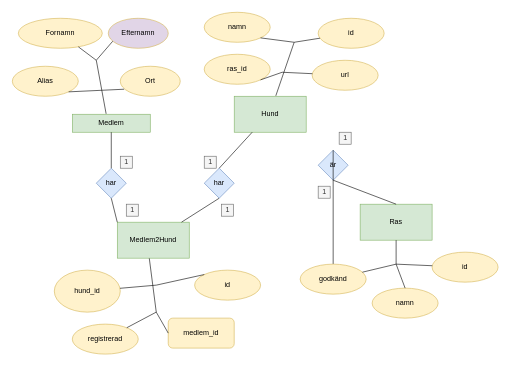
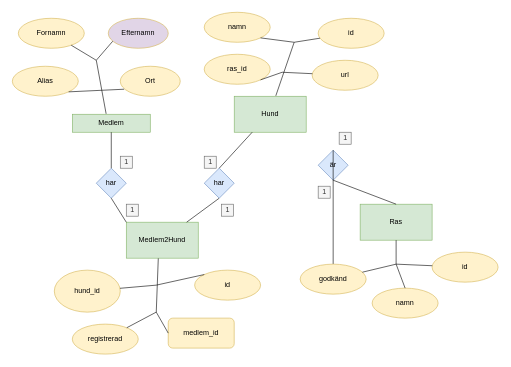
  <mxCell id="0" />
  <mxCell id="1" parent="0" />
- <mxCell id="2" value="Medlem2Hund" style="rounded=0;whiteSpace=wrap;html=1;fillColor=#d5e8d4;strokeColor=#82b366;" vertex="1" parent="1"><mxGeometry x="195" y="370" width="120" height="60" as="geometry" /></mxCell>
+ <mxCell id="2" value="Medlem2Hund" style="rounded=0;whiteSpace=wrap;html=1;fillColor=#d5e8d4;strokeColor=#82b366;" vertex="1" parent="1"><mxGeometry x="210" y="370" width="120" height="60" as="geometry" /></mxCell>
  <mxCell id="3" value="Ras" style="rounded=0;whiteSpace=wrap;html=1;fillColor=#d5e8d4;strokeColor=#82b366;" vertex="1" parent="1"><mxGeometry x="600" y="340" width="120" height="60" as="geometry" /></mxCell>
  <mxCell id="4" value="Hund" style="rounded=0;whiteSpace=wrap;html=1;fillColor=#d5e8d4;strokeColor=#82b366;" vertex="1" parent="1"><mxGeometry x="390" y="160" width="120" height="60" as="geometry" /></mxCell>
  <mxCell id="5" value="Medlem" style="rounded=0;whiteSpace=wrap;html=1;fillColor=#d5e8d4;strokeColor=#82b366;" vertex="1" parent="1"><mxGeometry x="120" y="190" width="130" height="30" as="geometry" /></mxCell>
  <mxCell id="6" value="Alias" style="ellipse;whiteSpace=wrap;html=1;fillColor=#fff2cc;strokeColor=#d6b656;" vertex="1" parent="1"><mxGeometry y="110" width="110" height="50" as="geometry" x="20" /></mxCell>
  <mxCell id="7" value="Efternamn" style="ellipse;whiteSpace=wrap;html=1;fillColor=#e1d5e7;strokeColor=#d6b656;" vertex="1" parent="1"><mxGeometry x="180" y="30" width="100" height="50" as="geometry" /></mxCell>
- <mxCell id="8" value="Fornamn" style="ellipse;whiteSpace=wrap;html=1;fillColor=#fff2cc;strokeColor=#d6b656;" vertex="1" parent="1"><mxGeometry x="30" y="30" width="140" height="50" as="geometry" /></mxCell>
+ <mxCell id="8" value="Fornamn" style="ellipse;whiteSpace=wrap;html=1;fillColor=#fff2cc;strokeColor=#d6b656;" vertex="1" parent="1"><mxGeometry x="30" y="30" width="110" height="50" as="geometry" /></mxCell>
  <mxCell id="9" value="Ort" style="ellipse;whiteSpace=wrap;html=1;fillColor=#fff2cc;strokeColor=#d6b656;" vertex="1" parent="1"><mxGeometry x="200" y="110" width="100" height="50" as="geometry" /></mxCell>
  <mxCell id="10" value="" style="endArrow=none;html=1;rounded=0;entryX=0.434;entryY=-0.024;entryDx=0;entryDy=0;entryPerimeter=0;" edge="1" parent="1" target="5"><mxGeometry width="50" height="50" relative="1" as="geometry"><mxPoint x="160" y="100" as="sourcePoint" /><mxPoint x="460" y="270" as="targetPoint" /></mxGeometry></mxCell>
  <mxCell id="11" value="" style="endArrow=none;html=1;rounded=0;exitX=0.074;exitY=0.766;exitDx=0;exitDy=0;exitPerimeter=0;" edge="1" parent="1" source="7"><mxGeometry width="50" height="50" relative="1" as="geometry"><mxPoint x="410" y="320" as="sourcePoint" /><mxPoint x="160" y="100" as="targetPoint" /></mxGeometry></mxCell>
  <mxCell id="12" value="" style="endArrow=none;html=1;rounded=0;" edge="1" parent="1" source="8"><mxGeometry width="50" height="50" relative="1" as="geometry"><mxPoint x="197.4" y="78.3" as="sourcePoint" /><mxPoint x="160" y="100" as="targetPoint" /></mxGeometry></mxCell>
  <mxCell id="13" value="" style="endArrow=none;html=1;rounded=0;entryX=1;entryY=1;entryDx=0;entryDy=0;" edge="1" parent="1" target="6"><mxGeometry width="50" height="50" relative="1" as="geometry"><mxPoint x="170" y="150" as="sourcePoint" /><mxPoint x="460" y="270" as="targetPoint" /></mxGeometry></mxCell>
  <mxCell id="14" value="" style="endArrow=none;html=1;rounded=0;entryX=0.064;entryY=0.766;entryDx=0;entryDy=0;entryPerimeter=0;" edge="1" parent="1" target="9"><mxGeometry width="50" height="50" relative="1" as="geometry"><mxPoint x="170" y="150" as="sourcePoint" /><mxPoint x="460" y="270" as="targetPoint" /></mxGeometry></mxCell>
  <mxCell id="15" value="är" style="rhombus;whiteSpace=wrap;html=1;fillColor=#dae8fc;strokeColor=#6c8ebf;" vertex="1" parent="1"><mxGeometry x="530" y="250" width="50" height="50" as="geometry" /></mxCell>
  <mxCell id="16" value="har" style="rhombus;whiteSpace=wrap;html=1;fillColor=#dae8fc;strokeColor=#6c8ebf;" vertex="1" parent="1"><mxGeometry x="160" y="280" width="50" height="50" as="geometry" /></mxCell>
  <mxCell id="17" value="" style="endArrow=none;html=1;rounded=0;exitX=0.5;exitY=0;exitDx=0;exitDy=0;" edge="1" parent="1" source="16" target="5"><mxGeometry width="50" height="50" relative="1" as="geometry"><mxPoint x="410" y="320" as="sourcePoint" /><mxPoint x="460" y="270" as="targetPoint" /></mxGeometry></mxCell>
  <mxCell id="18" value="" style="endArrow=none;html=1;rounded=0;exitX=0.5;exitY=1;exitDx=0;exitDy=0;entryX=0;entryY=0;entryDx=0;entryDy=0;" edge="1" parent="1" source="16" target="2"><mxGeometry width="50" height="50" relative="1" as="geometry"><mxPoint x="410" y="320" as="sourcePoint" /><mxPoint x="460" y="270" as="targetPoint" /></mxGeometry></mxCell>
  <mxCell id="19" value="" style="endArrow=none;html=1;rounded=0;entryX=0.5;entryY=1;entryDx=0;entryDy=0;" edge="1" parent="1" source="2" target="20"><mxGeometry width="50" height="50" relative="1" as="geometry"><mxPoint x="410" y="320" as="sourcePoint" /><mxPoint x="390" y="300" as="targetPoint" /></mxGeometry></mxCell>
  <mxCell id="20" value="har" style="rhombus;whiteSpace=wrap;html=1;fillColor=#dae8fc;strokeColor=#6c8ebf;" vertex="1" parent="1"><mxGeometry x="340" y="280" width="50" height="50" as="geometry" /></mxCell>
  <mxCell id="21" value="" style="endArrow=none;html=1;rounded=0;entryX=0.25;entryY=1;entryDx=0;entryDy=0;exitX=0.5;exitY=0;exitDx=0;exitDy=0;" edge="1" parent="1" source="20" target="4"><mxGeometry width="50" height="50" relative="1" as="geometry"><mxPoint x="410" y="320" as="sourcePoint" /><mxPoint x="460" y="270" as="targetPoint" /></mxGeometry></mxCell>
  <mxCell id="22" value="" style="endArrow=none;html=1;rounded=0;exitX=0.5;exitY=0;exitDx=0;exitDy=0;" edge="1" parent="1" source="15" target="35"><mxGeometry width="50" height="50" relative="1" as="geometry"><mxPoint x="410" y="320" as="sourcePoint" /><mxPoint x="460" y="270" as="targetPoint" /></mxGeometry></mxCell>
  <mxCell id="23" value="" style="endArrow=none;html=1;rounded=0;entryX=0.5;entryY=1;entryDx=0;entryDy=0;exitX=0.5;exitY=0;exitDx=0;exitDy=0;" edge="1" parent="1" source="3" target="15"><mxGeometry width="50" height="50" relative="1" as="geometry"><mxPoint x="410" y="320" as="sourcePoint" /><mxPoint x="460" y="270" as="targetPoint" /></mxGeometry></mxCell>
  <mxCell id="24" value="ras_id" style="ellipse;whiteSpace=wrap;html=1;fillColor=#fff2cc;strokeColor=#d6b656;" vertex="1" parent="1"><mxGeometry x="340" y="90" width="110" height="50" as="geometry" /></mxCell>
  <mxCell id="25" value="url" style="ellipse;whiteSpace=wrap;html=1;fillColor=#fff2cc;strokeColor=#d6b656;" vertex="1" parent="1"><mxGeometry x="520" y="100" width="110" height="50" as="geometry" /></mxCell>
  <mxCell id="26" value="namn" style="ellipse;whiteSpace=wrap;html=1;fillColor=#fff2cc;strokeColor=#d6b656;" vertex="1" parent="1"><mxGeometry x="340" width="110" height="50" as="geometry" y="20" /></mxCell>
  <mxCell id="27" value="id" style="ellipse;whiteSpace=wrap;html=1;fillColor=#fff2cc;strokeColor=#d6b656;" vertex="1" parent="1"><mxGeometry x="530" y="30" width="110" height="50" as="geometry" /></mxCell>
  <mxCell id="28" value="" style="endArrow=none;html=1;rounded=0;entryX=0.578;entryY=-0.012;entryDx=0;entryDy=0;entryPerimeter=0;" edge="1" parent="1" target="4"><mxGeometry width="50" height="50" relative="1" as="geometry"><mxPoint x="490" y="70" as="sourcePoint" /><mxPoint x="460" y="270" as="targetPoint" /></mxGeometry></mxCell>
  <mxCell id="29" value="" style="endArrow=none;html=1;rounded=0;entryX=1;entryY=1;entryDx=0;entryDy=0;" edge="1" parent="1" target="26"><mxGeometry width="50" height="50" relative="1" as="geometry"><mxPoint x="490" y="70" as="sourcePoint" /><mxPoint x="469.36" y="169.28" as="targetPoint" /></mxGeometry></mxCell>
  <mxCell id="30" value="" style="endArrow=none;html=1;rounded=0;" edge="1" parent="1" source="27"><mxGeometry width="50" height="50" relative="1" as="geometry"><mxPoint x="500" y="80" as="sourcePoint" /><mxPoint x="490" y="70" as="targetPoint" /></mxGeometry></mxCell>
  <mxCell id="31" value="" style="endArrow=none;html=1;rounded=0;" edge="1" parent="1" source="25"><mxGeometry width="50" height="50" relative="1" as="geometry"><mxPoint x="543.045" y="73.203" as="sourcePoint" /><mxPoint x="470" y="120" as="targetPoint" /></mxGeometry></mxCell>
  <mxCell id="32" value="" style="endArrow=none;html=1;rounded=0;entryX=1;entryY=1;entryDx=0;entryDy=0;" edge="1" parent="1" target="24"><mxGeometry width="50" height="50" relative="1" as="geometry"><mxPoint x="470" y="120" as="sourcePoint" /><mxPoint x="480" y="130" as="targetPoint" /></mxGeometry></mxCell>
  <mxCell id="33" value="namn" style="ellipse;whiteSpace=wrap;html=1;fillColor=#fff2cc;strokeColor=#d6b656;" vertex="1" parent="1"><mxGeometry x="620" y="480" width="110" height="50" as="geometry" /></mxCell>
  <mxCell id="34" value="id" style="ellipse;whiteSpace=wrap;html=1;fillColor=#fff2cc;strokeColor=#d6b656;" vertex="1" parent="1"><mxGeometry x="720" y="420" width="110" height="50" as="geometry" /></mxCell>
  <mxCell id="35" value="godkänd" style="ellipse;whiteSpace=wrap;html=1;fillColor=#fff2cc;strokeColor=#d6b656;" vertex="1" parent="1"><mxGeometry x="500" y="440" width="110" height="50" as="geometry" /></mxCell>
  <mxCell id="36" value="" style="endArrow=none;html=1;rounded=0;entryX=0.5;entryY=1;entryDx=0;entryDy=0;" edge="1" parent="1" target="3"><mxGeometry width="50" height="50" relative="1" as="geometry"><mxPoint x="660" y="440" as="sourcePoint" /><mxPoint x="565" y="310" as="targetPoint" /></mxGeometry></mxCell>
  <mxCell id="37" value="" style="endArrow=none;html=1;rounded=0;" edge="1" parent="1" target="35"><mxGeometry width="50" height="50" relative="1" as="geometry"><mxPoint x="660" y="440" as="sourcePoint" /><mxPoint x="670" y="410" as="targetPoint" /></mxGeometry></mxCell>
  <mxCell id="38" value="" style="endArrow=none;html=1;rounded=0;entryX=0.5;entryY=0;entryDx=0;entryDy=0;" edge="1" parent="1" target="33"><mxGeometry width="50" height="50" relative="1" as="geometry"><mxPoint x="660" y="440" as="sourcePoint" /><mxPoint x="613.721" y="463.4" as="targetPoint" /></mxGeometry></mxCell>
  <mxCell id="39" value="" style="endArrow=none;html=1;rounded=0;" edge="1" parent="1" source="34"><mxGeometry width="50" height="50" relative="1" as="geometry"><mxPoint x="680" y="460" as="sourcePoint" /><mxPoint x="660" y="440" as="targetPoint" /></mxGeometry></mxCell>
  <mxCell id="40" value="medlem_id" style="whiteSpace=wrap;html=1;fillColor=#fff2cc;strokeColor=#d6b656;rounded=1;" vertex="1" parent="1"><mxGeometry x="280" y="530" width="110" height="50" as="geometry" /></mxCell>
  <mxCell id="41" value="registrerad" style="ellipse;whiteSpace=wrap;html=1;fillColor=#fff2cc;strokeColor=#d6b656;" vertex="1" parent="1"><mxGeometry x="120" y="540" width="110" height="50" as="geometry" /></mxCell>
  <mxCell id="42" value="id" style="ellipse;whiteSpace=wrap;html=1;fillColor=#fff2cc;strokeColor=#d6b656;" vertex="1" parent="1"><mxGeometry x="324" y="450" width="110" height="50" as="geometry" /></mxCell>
  <mxCell id="43" value="hund_id" style="ellipse;whiteSpace=wrap;html=1;fillColor=#fff2cc;strokeColor=#d6b656;" vertex="1" parent="1"><mxGeometry x="90" y="450" width="110" height="70" as="geometry" /></mxCell>
  <mxCell id="44" value="" style="endArrow=none;html=1;rounded=0;entryX=0.445;entryY=1.006;entryDx=0;entryDy=0;entryPerimeter=0;" edge="1" parent="1" target="2"><mxGeometry width="50" height="50" relative="1" as="geometry"><mxPoint x="260" y="520" as="sourcePoint" /><mxPoint x="375" y="340" as="targetPoint" /></mxGeometry></mxCell>
  <mxCell id="45" value="" style="endArrow=none;html=1;rounded=0;entryX=0;entryY=0;entryDx=0;entryDy=0;" edge="1" parent="1" target="42"><mxGeometry width="50" height="50" relative="1" as="geometry"><mxPoint x="260" y="475" as="sourcePoint" /><mxPoint x="385" y="350" as="targetPoint" /></mxGeometry></mxCell>
  <mxCell id="46" value="" style="endArrow=none;html=1;rounded=0;" edge="1" parent="1" source="43"><mxGeometry width="50" height="50" relative="1" as="geometry"><mxPoint x="340.714" y="400" as="sourcePoint" /><mxPoint x="260" y="475" as="targetPoint" /></mxGeometry></mxCell>
  <mxCell id="47" value="" style="endArrow=none;html=1;rounded=0;exitX=0;exitY=0.5;exitDx=0;exitDy=0;" edge="1" parent="1" source="40"><mxGeometry width="50" height="50" relative="1" as="geometry"><mxPoint x="350.714" y="410" as="sourcePoint" /><mxPoint x="260" y="520" as="targetPoint" /></mxGeometry></mxCell>
  <mxCell id="48" value="" style="endArrow=none;html=1;rounded=0;" edge="1" parent="1" source="41"><mxGeometry width="50" height="50" relative="1" as="geometry"><mxPoint x="360.714" y="420" as="sourcePoint" /><mxPoint x="260" y="520" as="targetPoint" /></mxGeometry></mxCell>
  <mxCell id="49" value="1" style="text;html=1;align=center;verticalAlign=middle;resizable=0;points=[];autosize=1;strokeColor=#666666;fillColor=#f5f5f5;fontColor=#333333;" vertex="1" parent="1"><mxGeometry x="200" y="260" width="20" height="20" as="geometry" /></mxCell>
  <mxCell id="50" value="1" style="text;html=1;align=center;verticalAlign=middle;resizable=0;points=[];autosize=1;strokeColor=#666666;fillColor=#f5f5f5;fontColor=#333333;" vertex="1" parent="1"><mxGeometry x="210" y="340" width="20" height="20" as="geometry" /></mxCell>
  <mxCell id="51" value="1" style="text;html=1;align=center;verticalAlign=middle;resizable=0;points=[];autosize=1;strokeColor=#666666;fillColor=#f5f5f5;fontColor=#333333;" vertex="1" parent="1"><mxGeometry x="340" y="260" width="20" height="20" as="geometry" /></mxCell>
  <mxCell id="52" value="1" style="text;html=1;align=center;verticalAlign=middle;resizable=0;points=[];autosize=1;strokeColor=#666666;fillColor=#f5f5f5;fontColor=#333333;" vertex="1" parent="1"><mxGeometry x="369" y="340" width="20" height="20" as="geometry" /></mxCell>
  <mxCell id="53" value="1" style="text;html=1;align=center;verticalAlign=middle;resizable=0;points=[];autosize=1;strokeColor=#666666;fillColor=#f5f5f5;fontColor=#333333;" vertex="1" parent="1"><mxGeometry x="565" y="220" width="20" height="20" as="geometry" /></mxCell>
  <mxCell id="54" value="1" style="text;html=1;align=center;verticalAlign=middle;resizable=0;points=[];autosize=1;strokeColor=#666666;fillColor=#f5f5f5;fontColor=#333333;" vertex="1" parent="1"><mxGeometry x="530" y="310" width="20" height="20" as="geometry" /></mxCell>
